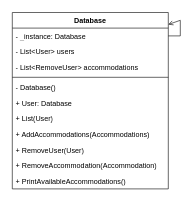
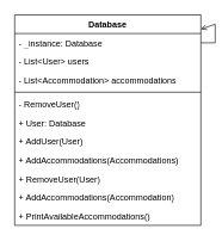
  <mxCell id="0" />
  <mxCell id="1" parent="0" />
  <mxCell id="2" value="Database" style="swimlane;fontStyle=1;align=center;verticalAlign=top;childLayout=stackLayout;horizontal=1;startSize=26;horizontalStack=0;resizeParent=1;resizeParentMax=0;resizeLast=0;collapsible=1;marginBottom=0;whiteSpace=wrap;html=1;" parent="1" vertex="1"><mxGeometry x="20" y="20" width="260" height="294" as="geometry" /></mxCell>
  <mxCell id="3" value="- _instance: Database" style="text;strokeColor=none;fillColor=none;align=left;verticalAlign=top;spacingLeft=4;spacingRight=4;overflow=hidden;rotatable=0;points=[[0,0.5],[1,0.5]];portConstraint=eastwest;whiteSpace=wrap;html=1;" parent="2" vertex="1"><mxGeometry y="26" width="260" height="26" as="geometry" /></mxCell>
  <mxCell id="4" value="- List&amp;lt;User&amp;gt; users" style="text;strokeColor=none;fillColor=none;align=left;verticalAlign=top;spacingLeft=4;spacingRight=4;overflow=hidden;rotatable=0;points=[[0,0.5],[1,0.5]];portConstraint=eastwest;whiteSpace=wrap;html=1;" parent="2" vertex="1"><mxGeometry y="52" width="260" height="26" as="geometry" /></mxCell>
- <mxCell id="5" value="- List&amp;lt;RemoveUser&amp;gt; accommodations" style="text;strokeColor=none;fillColor=none;align=left;verticalAlign=top;spacingLeft=4;spacingRight=4;overflow=hidden;rotatable=0;points=[[0,0.5],[1,0.5]];portConstraint=eastwest;whiteSpace=wrap;html=1;" parent="2" vertex="1"><mxGeometry y="78" width="260" height="26" as="geometry" /></mxCell>
+ <mxCell id="5" value="- List&amp;lt;Accommodation&amp;gt; accommodations" style="text;strokeColor=none;fillColor=none;align=left;verticalAlign=top;spacingLeft=4;spacingRight=4;overflow=hidden;rotatable=0;points=[[0,0.5],[1,0.5]];portConstraint=eastwest;whiteSpace=wrap;html=1;" parent="2" vertex="1"><mxGeometry y="78" width="260" height="26" as="geometry" /></mxCell>
  <mxCell id="6" value="" style="line;strokeWidth=1;fillColor=none;align=left;verticalAlign=middle;spacingTop=-1;spacingLeft=3;spacingRight=3;rotatable=0;labelPosition=right;points=[];portConstraint=eastwest;strokeColor=inherit;" parent="2" vertex="1"><mxGeometry y="104" width="260" height="8" as="geometry" /></mxCell>
- <mxCell id="7" value="- Database()" style="text;strokeColor=none;fillColor=none;align=left;verticalAlign=top;spacingLeft=4;spacingRight=4;overflow=hidden;rotatable=0;points=[[0,0.5],[1,0.5]];portConstraint=eastwest;whiteSpace=wrap;html=1;" parent="2" vertex="1"><mxGeometry y="112" width="260" height="26" as="geometry" /></mxCell>
+ <mxCell id="7" value="- RemoveUser()" style="text;strokeColor=none;fillColor=none;align=left;verticalAlign=top;spacingLeft=4;spacingRight=4;overflow=hidden;rotatable=0;points=[[0,0.5],[1,0.5]];portConstraint=eastwest;whiteSpace=wrap;html=1;" parent="2" vertex="1"><mxGeometry y="112" width="260" height="26" as="geometry" /></mxCell>
  <mxCell id="8" value="" style="endArrow=open;html=1;rounded=0;exitX=1;exitY=0.5;exitDx=0;exitDy=0;entryX=1;entryY=0.068;entryDx=0;entryDy=0;entryPerimeter=0;" parent="2" source="3" target="2" edge="1"><mxGeometry width="50" height="50" relative="1" as="geometry"><mxPoint x="350" y="246" as="sourcePoint" /><mxPoint x="400" y="196" as="targetPoint" /><Array as="points"><mxPoint x="280" y="39" /><mxPoint x="280" y="13" /></Array></mxGeometry></mxCell>
  <mxCell id="9" value="+ User: Database" style="text;strokeColor=none;fillColor=none;align=left;verticalAlign=top;spacingLeft=4;spacingRight=4;overflow=hidden;rotatable=0;points=[[0,0.5],[1,0.5]];portConstraint=eastwest;whiteSpace=wrap;html=1;" parent="2" vertex="1"><mxGeometry y="138" width="260" height="26" as="geometry" /></mxCell>
- <mxCell id="10" value="+ List(User)" style="text;strokeColor=none;fillColor=none;align=left;verticalAlign=top;spacingLeft=4;spacingRight=4;overflow=hidden;rotatable=0;points=[[0,0.5],[1,0.5]];portConstraint=eastwest;whiteSpace=wrap;html=1;" parent="2" vertex="1"><mxGeometry y="164" width="260" height="26" as="geometry" /></mxCell>
+ <mxCell id="10" value="+ AddUser(User)" style="text;strokeColor=none;fillColor=none;align=left;verticalAlign=top;spacingLeft=4;spacingRight=4;overflow=hidden;rotatable=0;points=[[0,0.5],[1,0.5]];portConstraint=eastwest;whiteSpace=wrap;html=1;" parent="2" vertex="1"><mxGeometry y="164" width="260" height="26" as="geometry" /></mxCell>
  <mxCell id="11" value="+ AddAccommodations(Accommodations)" style="text;strokeColor=none;fillColor=none;align=left;verticalAlign=top;spacingLeft=4;spacingRight=4;overflow=hidden;rotatable=0;points=[[0,0.5],[1,0.5]];portConstraint=eastwest;whiteSpace=wrap;html=1;" parent="2" vertex="1"><mxGeometry y="190" width="260" height="26" as="geometry" /></mxCell>
  <mxCell id="12" value="+ RemoveUser(User)" style="text;strokeColor=none;fillColor=none;align=left;verticalAlign=top;spacingLeft=4;spacingRight=4;overflow=hidden;rotatable=0;points=[[0,0.5],[1,0.5]];portConstraint=eastwest;whiteSpace=wrap;html=1;" parent="2" vertex="1"><mxGeometry y="216" width="260" height="26" as="geometry" /></mxCell>
- <mxCell id="13" value="+ RemoveAccommodation(Accommodation)" style="text;strokeColor=none;fillColor=none;align=left;verticalAlign=top;spacingLeft=4;spacingRight=4;overflow=hidden;rotatable=0;points=[[0,0.5],[1,0.5]];portConstraint=eastwest;whiteSpace=wrap;html=1;" parent="2" vertex="1"><mxGeometry y="242" width="260" height="26" as="geometry" /></mxCell>
+ <mxCell id="13" value="+ AddAccommodations(Accommodation)" style="text;strokeColor=none;fillColor=none;align=left;verticalAlign=top;spacingLeft=4;spacingRight=4;overflow=hidden;rotatable=0;points=[[0,0.5],[1,0.5]];portConstraint=eastwest;whiteSpace=wrap;html=1;" parent="2" vertex="1"><mxGeometry y="242" width="260" height="26" as="geometry" /></mxCell>
  <mxCell id="14" value="+ PrintAvailableAccommodations()" style="text;strokeColor=none;fillColor=none;align=left;verticalAlign=top;spacingLeft=4;spacingRight=4;overflow=hidden;rotatable=0;points=[[0,0.5],[1,0.5]];portConstraint=eastwest;whiteSpace=wrap;html=1;" parent="2" vertex="1"><mxGeometry y="268" width="260" height="26" as="geometry" /></mxCell>
